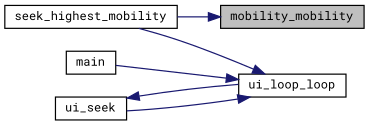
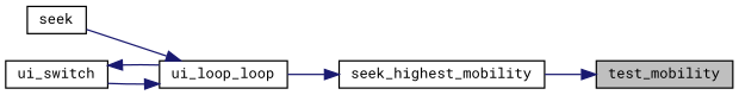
  digraph {
    fontname="Roboto Mono"
    rankdir=RL
    node [color=black fontname="Roboto Mono" fontsize=10 shape=record]
    edge [color=midnightblue dir=back fontname="Roboto Mono" fontsize=10 labelfontname=FreeSans labelfontsize=10 style=solid]
-   n1 [fillcolor=grey75 fontcolor=black height=0.2 label=mobility_mobility style=filled width=0.4]
+   n1 [fillcolor=grey75 fontcolor=black height=0.2 label=test_mobility style=filled width=0.4]
    n2 [height=0.2 label=seek_highest_mobility width=0.4]
    n3 [height=0.2 label=ui_loop_loop width=0.4]
-   n4 [height=0.2 label=main width=0.4]
-   n5 [height=0.2 label=ui_seek width=0.4]
+   n4 [height=0.2 label=seek width=0.4]
+   n5 [height=0.2 label=ui_switch width=0.4]
    n1 -> n2
-   n3 -> n2
+   n2 -> n3
    n3 -> n4
    n3 -> n5
    n5 -> n3
  }
